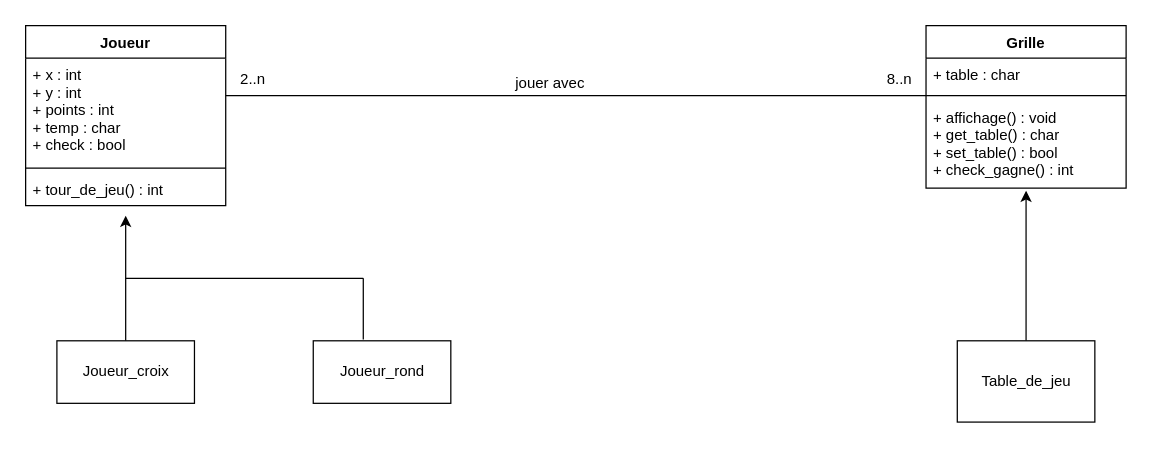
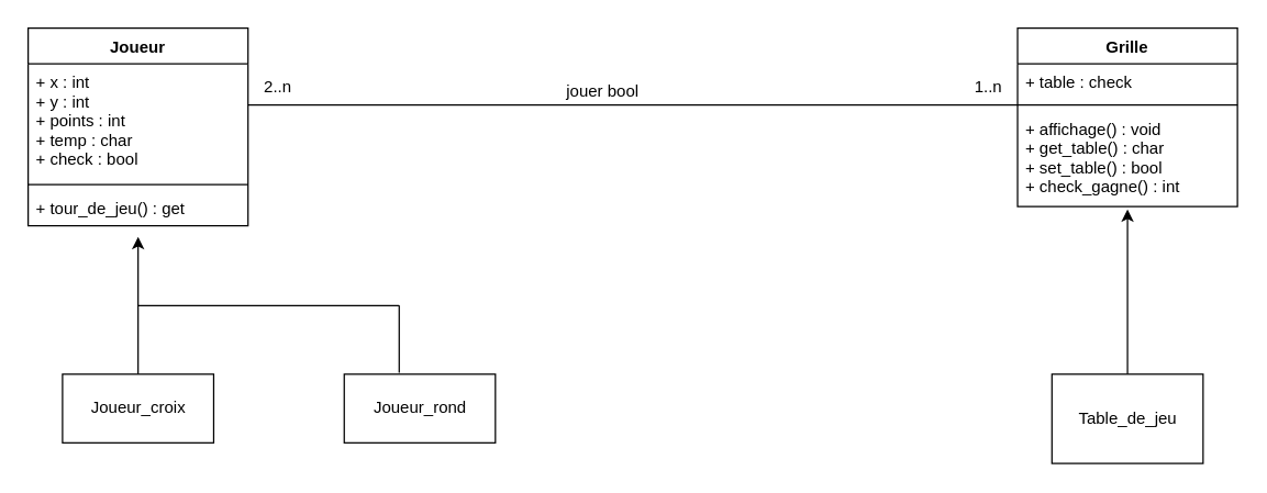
  <mxCell id="0" />
  <mxCell id="1" parent="0" />
  <mxCell id="2" value="Joueur" style="swimlane;fontStyle=1;align=center;verticalAlign=top;childLayout=stackLayout;horizontal=1;startSize=26;horizontalStack=0;resizeParent=1;resizeParentMax=0;resizeLast=0;collapsible=1;marginBottom=0;" vertex="1" parent="1"><mxGeometry x="20" y="20" width="160" height="144" as="geometry" /></mxCell>
  <mxCell id="3" value="+ x : int&#10;+ y : int&#10;+ points : int&#10;+ temp : char&#10;+ check : bool&#10;" style="text;strokeColor=none;fillColor=none;align=left;verticalAlign=top;spacingLeft=4;spacingRight=4;overflow=hidden;rotatable=0;points=[[0,0.5],[1,0.5]];portConstraint=eastwest;" vertex="1" parent="2"><mxGeometry y="26" width="160" height="84" as="geometry" /></mxCell>
  <mxCell id="4" value="" style="line;strokeWidth=1;fillColor=none;align=left;verticalAlign=middle;spacingTop=-1;spacingLeft=3;spacingRight=3;rotatable=0;labelPosition=right;points=[];portConstraint=eastwest;" vertex="1" parent="2"><mxGeometry y="110" width="160" height="8" as="geometry" /></mxCell>
- <mxCell id="5" value="+ tour_de_jeu() : int" style="text;strokeColor=none;fillColor=none;align=left;verticalAlign=top;spacingLeft=4;spacingRight=4;overflow=hidden;rotatable=0;points=[[0,0.5],[1,0.5]];portConstraint=eastwest;" vertex="1" parent="2"><mxGeometry y="118" width="160" height="26" as="geometry" /></mxCell>
+ <mxCell id="5" value="+ tour_de_jeu() : get" style="text;strokeColor=none;fillColor=none;align=left;verticalAlign=top;spacingLeft=4;spacingRight=4;overflow=hidden;rotatable=0;points=[[0,0.5],[1,0.5]];portConstraint=eastwest;" vertex="1" parent="2"><mxGeometry y="118" width="160" height="26" as="geometry" /></mxCell>
  <mxCell id="6" value="Grille" style="swimlane;fontStyle=1;align=center;verticalAlign=top;childLayout=stackLayout;horizontal=1;startSize=26;horizontalStack=0;resizeParent=1;resizeParentMax=0;resizeLast=0;collapsible=1;marginBottom=0;" vertex="1" parent="1"><mxGeometry x="740" y="20" width="160" height="130" as="geometry" /></mxCell>
- <mxCell id="7" value="+ table : char&#10;" style="text;strokeColor=none;fillColor=none;align=left;verticalAlign=top;spacingLeft=4;spacingRight=4;overflow=hidden;rotatable=0;points=[[0,0.5],[1,0.5]];portConstraint=eastwest;" vertex="1" parent="6"><mxGeometry y="26" width="160" height="26" as="geometry" /></mxCell>
+ <mxCell id="7" value="+ table : check&#10;" style="text;strokeColor=none;fillColor=none;align=left;verticalAlign=top;spacingLeft=4;spacingRight=4;overflow=hidden;rotatable=0;points=[[0,0.5],[1,0.5]];portConstraint=eastwest;" vertex="1" parent="6"><mxGeometry y="26" width="160" height="26" as="geometry" /></mxCell>
  <mxCell id="8" value="" style="line;strokeWidth=1;fillColor=none;align=left;verticalAlign=middle;spacingTop=-1;spacingLeft=3;spacingRight=3;rotatable=0;labelPosition=right;points=[];portConstraint=eastwest;" vertex="1" parent="6"><mxGeometry y="52" width="160" height="8" as="geometry" /></mxCell>
  <mxCell id="9" value="+ affichage() : void&#10;+ get_table() : char&#10;+ set_table() : bool&#10;+ check_gagne() : int&#10;" style="text;strokeColor=none;fillColor=none;align=left;verticalAlign=top;spacingLeft=4;spacingRight=4;overflow=hidden;rotatable=0;points=[[0,0.5],[1,0.5]];portConstraint=eastwest;" vertex="1" parent="6"><mxGeometry y="60" width="160" height="70" as="geometry" /></mxCell>
  <mxCell id="10" value="" style="line;strokeWidth=1;fillColor=none;align=left;verticalAlign=middle;spacingTop=-1;spacingLeft=3;spacingRight=3;rotatable=0;labelPosition=right;points=[];portConstraint=eastwest;" vertex="1" parent="1"><mxGeometry x="180" y="72" width="560" height="8" as="geometry" /></mxCell>
- <mxCell id="11" value="jouer avec" style="text;html=1;resizable=0;points=[];autosize=1;align=left;verticalAlign=top;spacingTop=-4;" vertex="1" parent="1"><mxGeometry x="410" y="56" width="70" height="20" as="geometry" /></mxCell>
+ <mxCell id="11" value="jouer bool" style="text;html=1;resizable=0;points=[];autosize=1;align=left;verticalAlign=top;spacingTop=-4;" vertex="1" parent="1"><mxGeometry x="410" y="56" width="70" height="20" as="geometry" /></mxCell>
  <mxCell id="12" value="" style="edgeStyle=orthogonalEdgeStyle;rounded=0;orthogonalLoop=1;jettySize=auto;html=1;" edge="1" parent="1"><mxGeometry relative="1" as="geometry"><mxPoint x="100" y="272" as="sourcePoint" /><mxPoint x="100" y="172" as="targetPoint" /></mxGeometry></mxCell>
  <mxCell id="13" value="Joueur_croix" style="html=1;" vertex="1" parent="1"><mxGeometry x="45" y="272" width="110" height="50" as="geometry" /></mxCell>
  <mxCell id="14" value="Joueur_rond" style="html=1;" vertex="1" parent="1"><mxGeometry x="250" y="272" width="110" height="50" as="geometry" /></mxCell>
  <mxCell id="15" value="" style="edgeStyle=orthogonalEdgeStyle;rounded=0;orthogonalLoop=1;jettySize=auto;html=1;" edge="1" parent="1" source="16"><mxGeometry relative="1" as="geometry"><mxPoint x="820" y="152" as="targetPoint" /></mxGeometry></mxCell>
  <mxCell id="16" value="Table_de_jeu" style="html=1;" vertex="1" parent="1"><mxGeometry x="765" y="272" width="110" height="65" as="geometry" /></mxCell>
  <mxCell id="17" value="" style="endArrow=none;html=1;" edge="1" parent="1"><mxGeometry width="50" height="50" relative="1" as="geometry"><mxPoint x="290" y="222" as="sourcePoint" /><mxPoint x="290" y="271" as="targetPoint" /></mxGeometry></mxCell>
  <mxCell id="18" value="" style="endArrow=none;html=1;" edge="1" parent="1"><mxGeometry width="50" height="50" relative="1" as="geometry"><mxPoint x="100" y="222" as="sourcePoint" /><mxPoint x="290" y="222" as="targetPoint" /></mxGeometry></mxCell>
  <mxCell id="19" value="2..n" style="text;html=1;resizable=0;points=[];autosize=1;align=left;verticalAlign=top;spacingTop=-4;" vertex="1" parent="1"><mxGeometry x="190" y="53" width="40" height="20" as="geometry" /></mxCell>
- <mxCell id="20" value="8..n" style="text;html=1;resizable=0;points=[];autosize=1;align=left;verticalAlign=top;spacingTop=-4;" vertex="1" parent="1"><mxGeometry x="707" y="53" width="40" height="20" as="geometry" /></mxCell>
+ <mxCell id="20" value="1..n" style="text;html=1;resizable=0;points=[];autosize=1;align=left;verticalAlign=top;spacingTop=-4;" vertex="1" parent="1"><mxGeometry x="707" y="53" width="40" height="20" as="geometry" /></mxCell>
